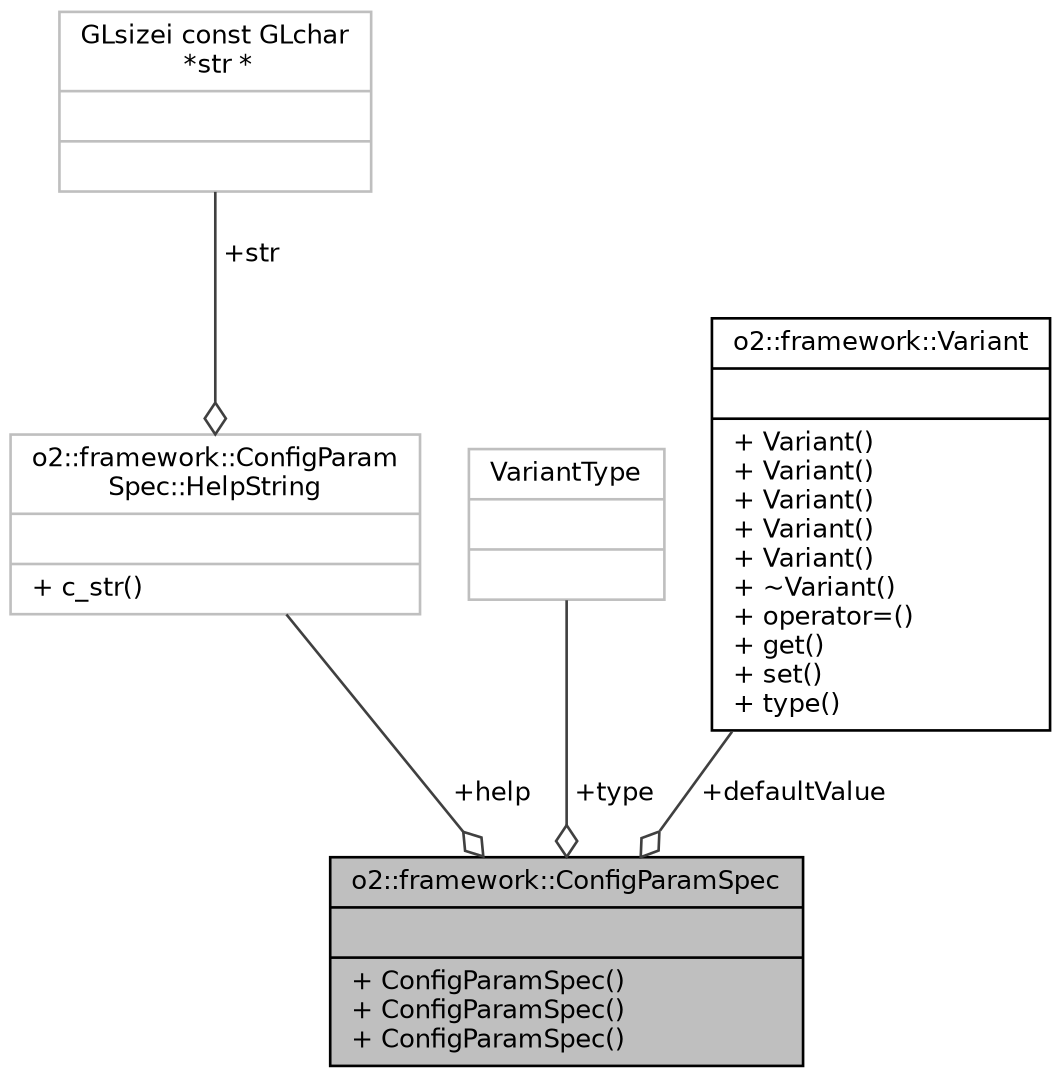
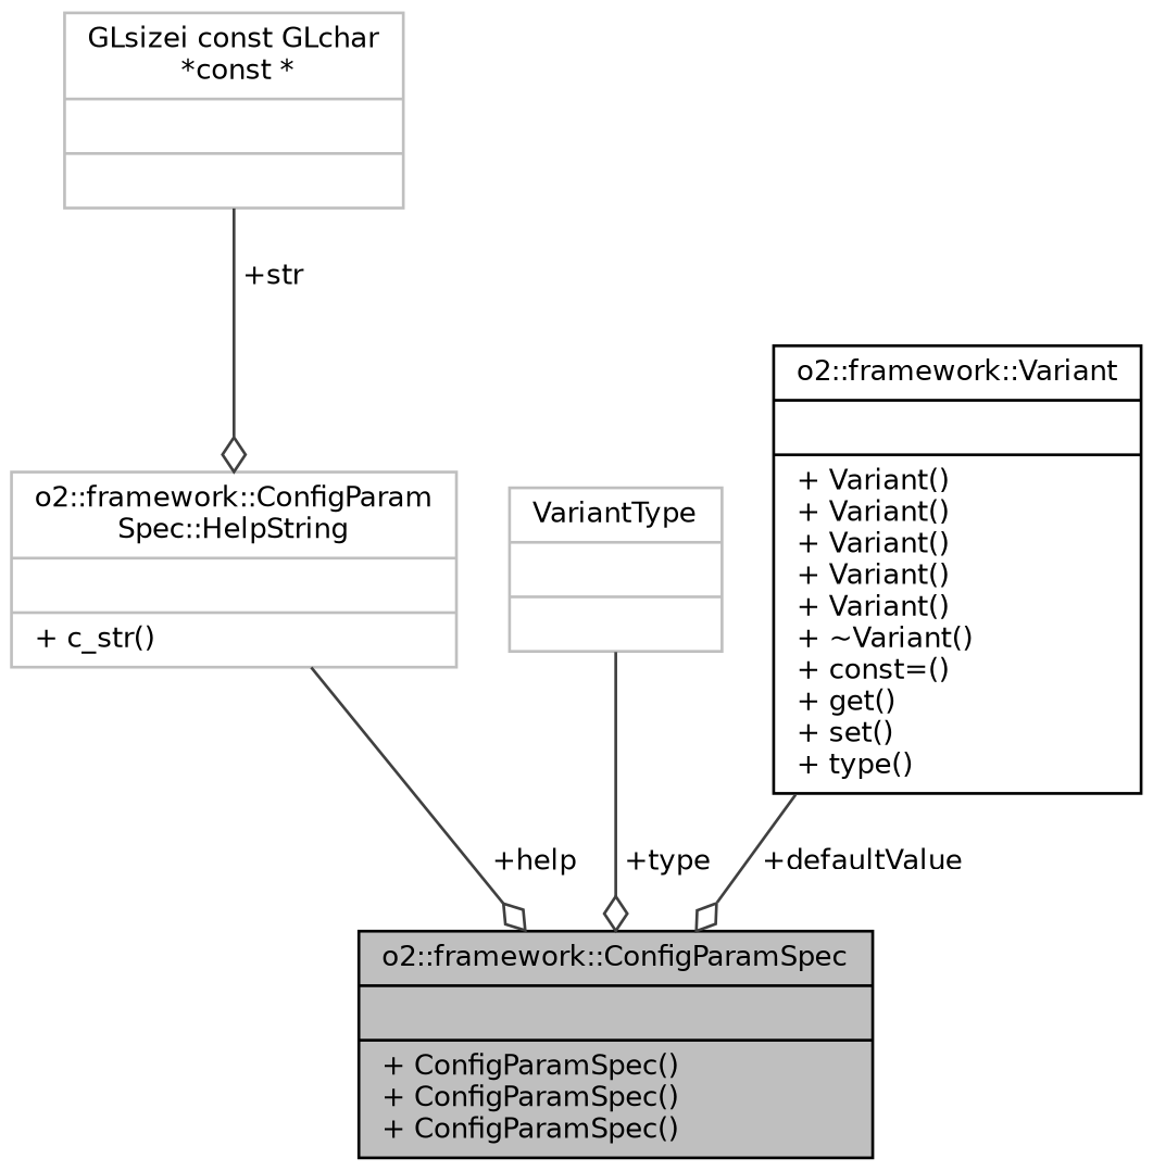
  digraph {
    node [color=grey75 fontname=Helvetica fontsize=10 shape=record]
    edge [arrowhead=odiamond color=grey25 fontname=Helvetica fontsize=10 labelfontname=Helvetica labelfontsize=10 style=solid]
    n1 [color=black fillcolor=grey75 fontcolor=black height=0.2 label="{o2::framework::ConfigParamSpec\n||+ ConfigParamSpec()\l+ ConfigParamSpec()\l+ ConfigParamSpec()\l}" style=filled width=0.4]
    n2 [height=0.2 label="{o2::framework::ConfigParam\lSpec::HelpString\n||+ c_str()\l}" width=0.4]
-   n3 [height=0.2 label="{GLsizei const GLchar\l *str *\n||}" width=0.4]
+   n3 [height=0.2 label="{GLsizei const GLchar\l *const *\n||}" width=0.4]
    n4 [height=0.2 label="{VariantType\n||}" width=0.4]
-   n5 [color=black height=0.2 label="{o2::framework::Variant\n||+ Variant()\l+ Variant()\l+ Variant()\l+ Variant()\l+ Variant()\l+ ~Variant()\l+ operator=()\l+ get()\l+ set()\l+ type()\l}" width=0.4]
+   n5 [color=black height=0.2 label="{o2::framework::Variant\n||+ Variant()\l+ Variant()\l+ Variant()\l+ Variant()\l+ Variant()\l+ ~Variant()\l+ const=()\l+ get()\l+ set()\l+ type()\l}" width=0.4]
    n2 -> n1 [label=" +help"]
    n3 -> n2 [label=" +str"]
    n4 -> n1 [label=" +type"]
    n5 -> n1 [label=" +defaultValue"]
  }
